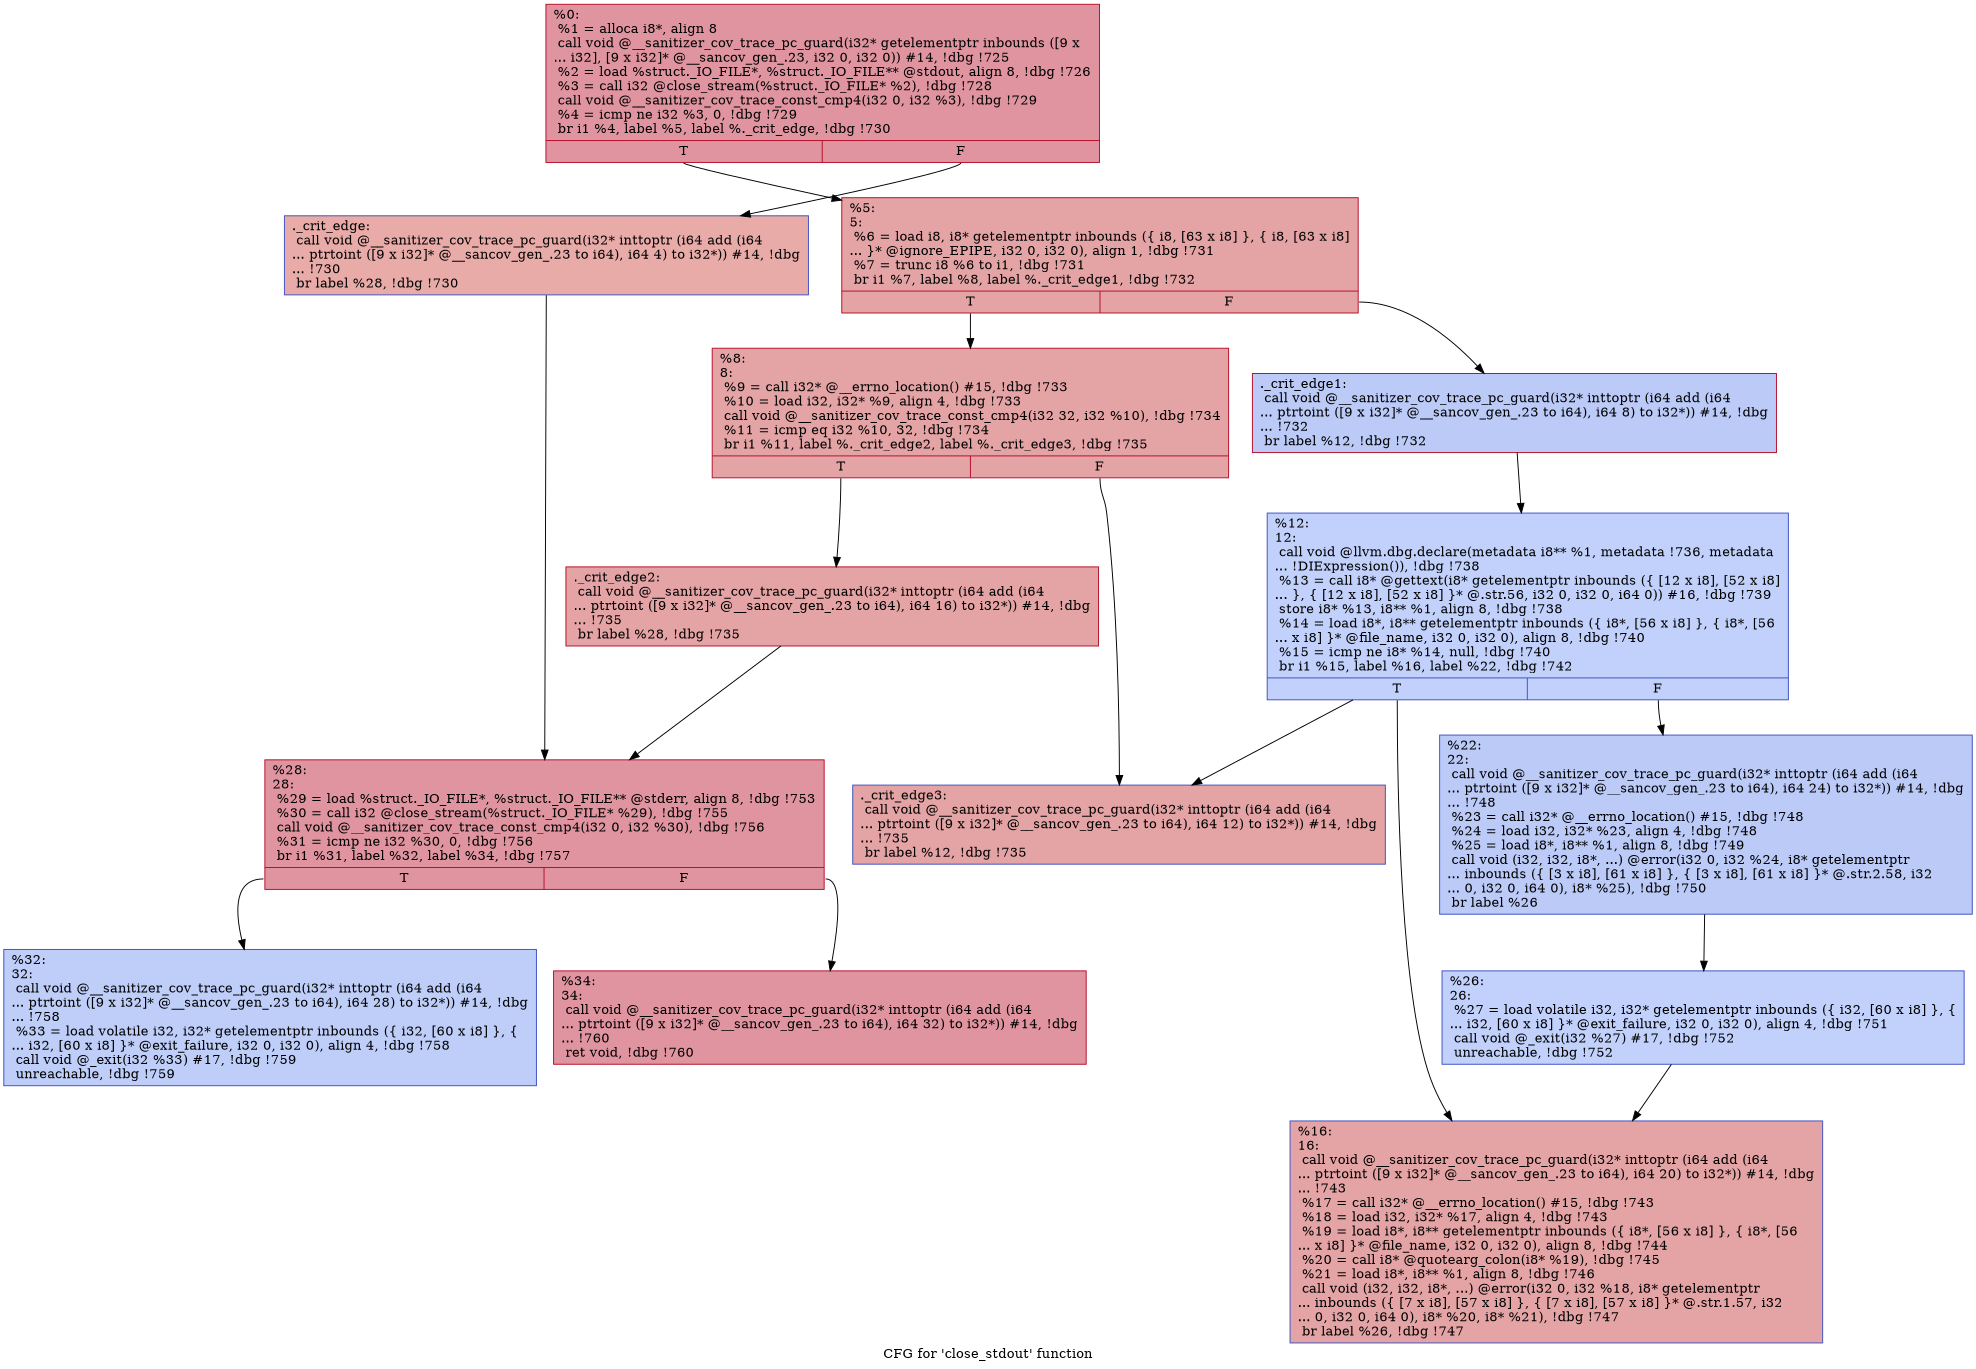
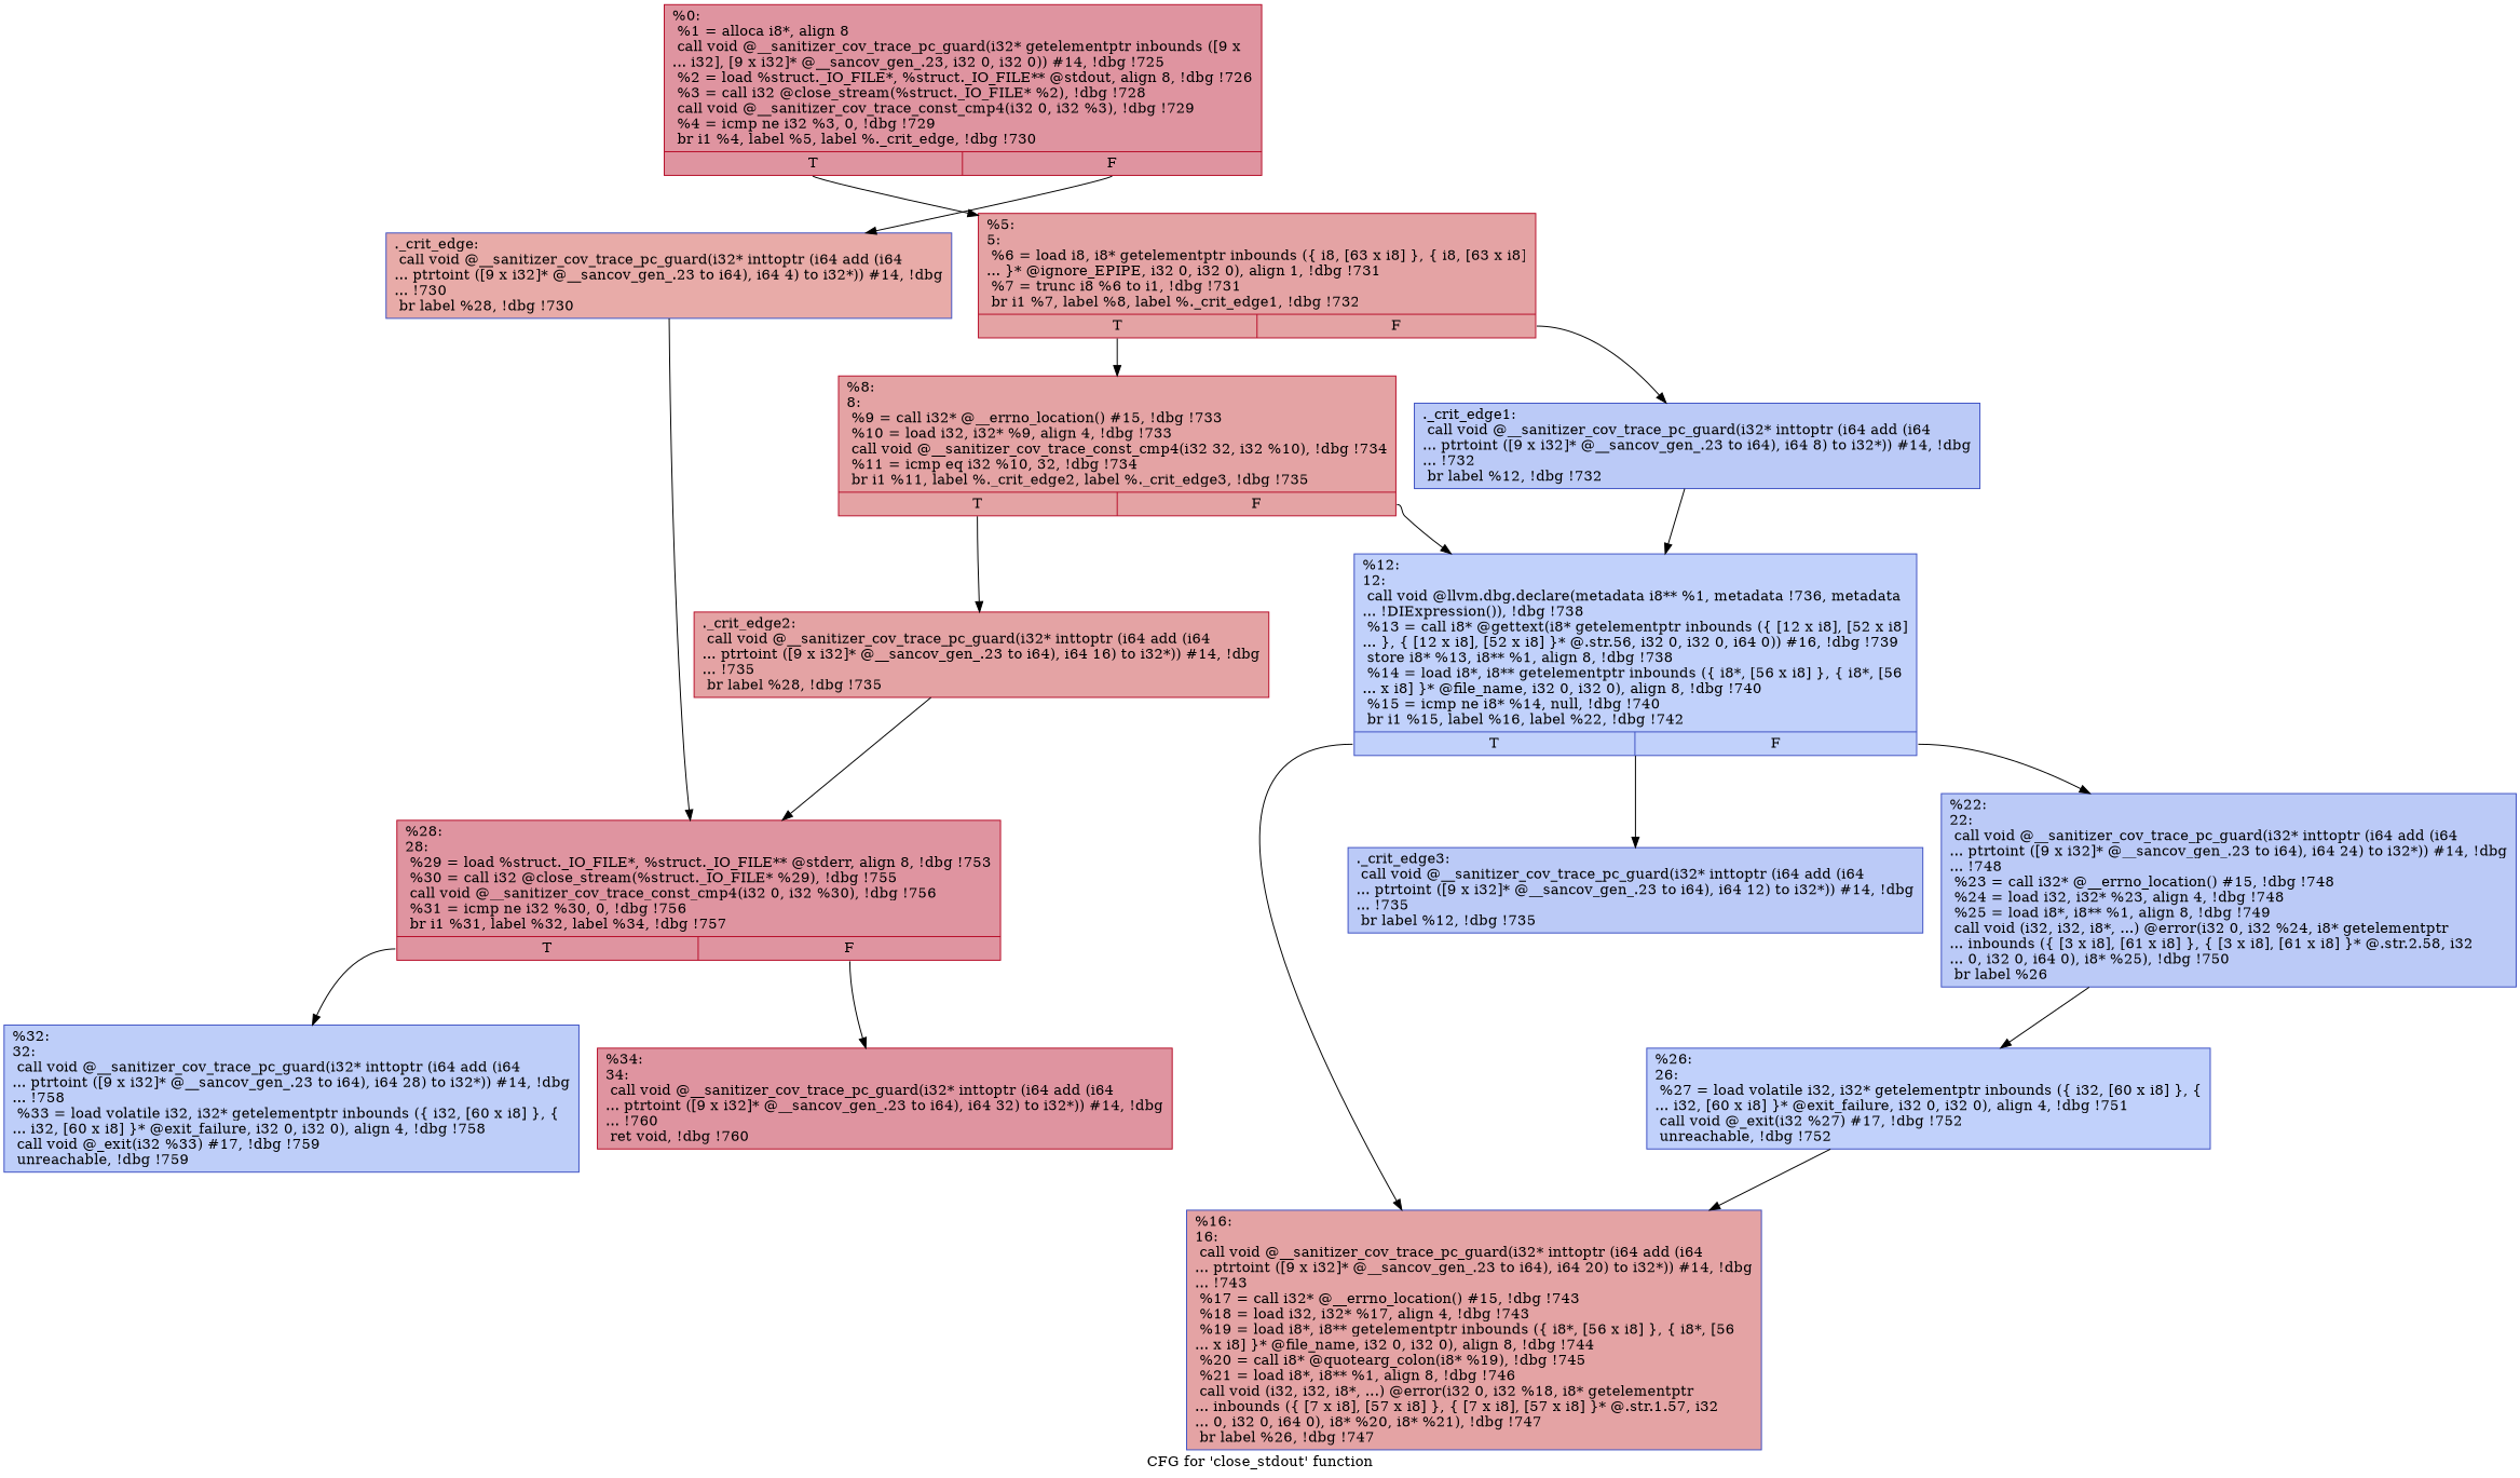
  digraph {
    label="CFG for 'close_stdout' function"
    node [color="#3d50c3ff" fillcolor="#c32e3170" shape=record style=filled]
    n1 [color="#b70d28ff" fillcolor="#b70d2870" label="{%0:\l  %1 = alloca i8*, align 8\l  call void @__sanitizer_cov_trace_pc_guard(i32* getelementptr inbounds ([9 x\l... i32], [9 x i32]* @__sancov_gen_.23, i32 0, i32 0)) #14, !dbg !725\l  %2 = load %struct._IO_FILE*, %struct._IO_FILE** @stdout, align 8, !dbg !726\l  %3 = call i32 @close_stream(%struct._IO_FILE* %2), !dbg !728\l  call void @__sanitizer_cov_trace_const_cmp4(i32 0, i32 %3), !dbg !729\l  %4 = icmp ne i32 %3, 0, !dbg !729\l  br i1 %4, label %5, label %._crit_edge, !dbg !730\l|{<s0>T|<s1>F}}"]
    n2 [color="#b70d28ff" label="{%5:\l5:                                                \l  %6 = load i8, i8* getelementptr inbounds (\{ i8, [63 x i8] \}, \{ i8, [63 x i8]\l... \}* @ignore_EPIPE, i32 0, i32 0), align 1, !dbg !731\l  %7 = trunc i8 %6 to i1, !dbg !731\l  br i1 %7, label %8, label %._crit_edge1, !dbg !732\l|{<s0>T|<s1>F}}"]
    n3 [fillcolor="#cc403a70" label="{._crit_edge:                                      \l  call void @__sanitizer_cov_trace_pc_guard(i32* inttoptr (i64 add (i64\l... ptrtoint ([9 x i32]* @__sancov_gen_.23 to i64), i64 4) to i32*)) #14, !dbg\l... !730\l  br label %28, !dbg !730\l}"]
    n4 [color="#b70d28ff" label="{%8:\l8:                                                \l  %9 = call i32* @__errno_location() #15, !dbg !733\l  %10 = load i32, i32* %9, align 4, !dbg !733\l  call void @__sanitizer_cov_trace_const_cmp4(i32 32, i32 %10), !dbg !734\l  %11 = icmp eq i32 %10, 32, !dbg !734\l  br i1 %11, label %._crit_edge2, label %._crit_edge3, !dbg !735\l|{<s0>T|<s1>F}}"]
-   n5 [color="#b70d28ff" fillcolor="#6687ed70" label="{._crit_edge1:                                     \l  call void @__sanitizer_cov_trace_pc_guard(i32* inttoptr (i64 add (i64\l... ptrtoint ([9 x i32]* @__sancov_gen_.23 to i64), i64 8) to i32*)) #14, !dbg\l... !732\l  br label %12, !dbg !732\l}"]
+   n5 [fillcolor="#6687ed70" label="{._crit_edge1:                                     \l  call void @__sanitizer_cov_trace_pc_guard(i32* inttoptr (i64 add (i64\l... ptrtoint ([9 x i32]* @__sancov_gen_.23 to i64), i64 8) to i32*)) #14, !dbg\l... !732\l  br label %12, !dbg !732\l}"]
    n6 [color="#b70d28ff" fillcolor="#b70d2870" label="{%28:\l28:                                               \l  %29 = load %struct._IO_FILE*, %struct._IO_FILE** @stderr, align 8, !dbg !753\l  %30 = call i32 @close_stream(%struct._IO_FILE* %29), !dbg !755\l  call void @__sanitizer_cov_trace_const_cmp4(i32 0, i32 %30), !dbg !756\l  %31 = icmp ne i32 %30, 0, !dbg !756\l  br i1 %31, label %32, label %34, !dbg !757\l|{<s0>T|<s1>F}}"]
    n7 [color="#b70d28ff" label="{._crit_edge2:                                     \l  call void @__sanitizer_cov_trace_pc_guard(i32* inttoptr (i64 add (i64\l... ptrtoint ([9 x i32]* @__sancov_gen_.23 to i64), i64 16) to i32*)) #14, !dbg\l... !735\l  br label %28, !dbg !735\l}"]
-   n8 [label="{._crit_edge3:                                     \l  call void @__sanitizer_cov_trace_pc_guard(i32* inttoptr (i64 add (i64\l... ptrtoint ([9 x i32]* @__sancov_gen_.23 to i64), i64 12) to i32*)) #14, !dbg\l... !735\l  br label %12, !dbg !735\l}"]
+   n8 [fillcolor="#6687ed70" label="{._crit_edge3:                                     \l  call void @__sanitizer_cov_trace_pc_guard(i32* inttoptr (i64 add (i64\l... ptrtoint ([9 x i32]* @__sancov_gen_.23 to i64), i64 12) to i32*)) #14, !dbg\l... !735\l  br label %12, !dbg !735\l}"]
    n9 [fillcolor="#7396f570" label="{%12:\l12:                                               \l  call void @llvm.dbg.declare(metadata i8** %1, metadata !736, metadata\l... !DIExpression()), !dbg !738\l  %13 = call i8* @gettext(i8* getelementptr inbounds (\{ [12 x i8], [52 x i8]\l... \}, \{ [12 x i8], [52 x i8] \}* @.str.56, i32 0, i32 0, i64 0)) #16, !dbg !739\l  store i8* %13, i8** %1, align 8, !dbg !738\l  %14 = load i8*, i8** getelementptr inbounds (\{ i8*, [56 x i8] \}, \{ i8*, [56\l... x i8] \}* @file_name, i32 0, i32 0), align 8, !dbg !740\l  %15 = icmp ne i8* %14, null, !dbg !740\l  br i1 %15, label %16, label %22, !dbg !742\l|{<s0>T|<s1>F}}"]
    n10 [fillcolor="#6c8ff170" label="{%32:\l32:                                               \l  call void @__sanitizer_cov_trace_pc_guard(i32* inttoptr (i64 add (i64\l... ptrtoint ([9 x i32]* @__sancov_gen_.23 to i64), i64 28) to i32*)) #14, !dbg\l... !758\l  %33 = load volatile i32, i32* getelementptr inbounds (\{ i32, [60 x i8] \}, \{\l... i32, [60 x i8] \}* @exit_failure, i32 0, i32 0), align 4, !dbg !758\l  call void @_exit(i32 %33) #17, !dbg !759\l  unreachable, !dbg !759\l}"]
    n11 [color="#b70d28ff" fillcolor="#b70d2870" label="{%34:\l34:                                               \l  call void @__sanitizer_cov_trace_pc_guard(i32* inttoptr (i64 add (i64\l... ptrtoint ([9 x i32]* @__sancov_gen_.23 to i64), i64 32) to i32*)) #14, !dbg\l... !760\l  ret void, !dbg !760\l}"]
    n12 [label="{%16:\l16:                                               \l  call void @__sanitizer_cov_trace_pc_guard(i32* inttoptr (i64 add (i64\l... ptrtoint ([9 x i32]* @__sancov_gen_.23 to i64), i64 20) to i32*)) #14, !dbg\l... !743\l  %17 = call i32* @__errno_location() #15, !dbg !743\l  %18 = load i32, i32* %17, align 4, !dbg !743\l  %19 = load i8*, i8** getelementptr inbounds (\{ i8*, [56 x i8] \}, \{ i8*, [56\l... x i8] \}* @file_name, i32 0, i32 0), align 8, !dbg !744\l  %20 = call i8* @quotearg_colon(i8* %19), !dbg !745\l  %21 = load i8*, i8** %1, align 8, !dbg !746\l  call void (i32, i32, i8*, ...) @error(i32 0, i32 %18, i8* getelementptr\l... inbounds (\{ [7 x i8], [57 x i8] \}, \{ [7 x i8], [57 x i8] \}* @.str.1.57, i32\l... 0, i32 0, i64 0), i8* %20, i8* %21), !dbg !747\l  br label %26, !dbg !747\l}"]
    n13 [fillcolor="#6687ed70" label="{%22:\l22:                                               \l  call void @__sanitizer_cov_trace_pc_guard(i32* inttoptr (i64 add (i64\l... ptrtoint ([9 x i32]* @__sancov_gen_.23 to i64), i64 24) to i32*)) #14, !dbg\l... !748\l  %23 = call i32* @__errno_location() #15, !dbg !748\l  %24 = load i32, i32* %23, align 4, !dbg !748\l  %25 = load i8*, i8** %1, align 8, !dbg !749\l  call void (i32, i32, i8*, ...) @error(i32 0, i32 %24, i8* getelementptr\l... inbounds (\{ [3 x i8], [61 x i8] \}, \{ [3 x i8], [61 x i8] \}* @.str.2.58, i32\l... 0, i32 0, i64 0), i8* %25), !dbg !750\l  br label %26\l}"]
    n14 [fillcolor="#7396f570" label="{%26:\l26:                                               \l  %27 = load volatile i32, i32* getelementptr inbounds (\{ i32, [60 x i8] \}, \{\l... i32, [60 x i8] \}* @exit_failure, i32 0, i32 0), align 4, !dbg !751\l  call void @_exit(i32 %27) #17, !dbg !752\l  unreachable, !dbg !752\l}"]
    n1 -> n2 [tailport=s0]
    n1 -> n3 [tailport=s1]
    n2 -> n4 [tailport=s0]
    n2 -> n5 [tailport=s1]
    n3 -> n6
    n4 -> n7 [tailport=s0]
-   n4 -> n8 [tailport=s1]
+   n4 -> n9 [tailport=s1]
    n5 -> n9
    n6 -> n10 [tailport=s0]
    n6 -> n11 [tailport=s1]
    n7 -> n6
    n9 -> n8
    n9 -> n12 [tailport=s0]
    n9 -> n13 [tailport=s1]
    n13 -> n14
    n14 -> n12
  }
